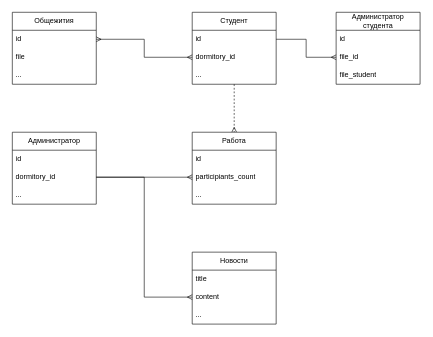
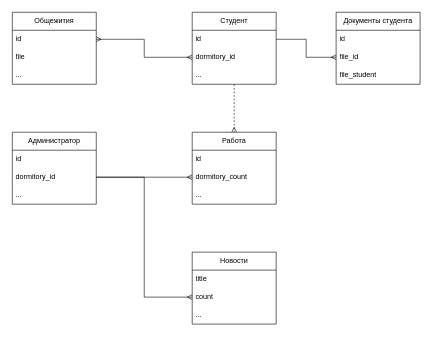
  <mxCell id="0" />
  <mxCell id="1" parent="0" />
  <mxCell id="2" style="edgeStyle=orthogonalEdgeStyle;rounded=0;orthogonalLoop=1;jettySize=auto;html=1;entryX=0.5;entryY=0;entryDx=0;entryDy=0;endArrow=ERmany;endFill=0;dashed=1;" edge="1" parent="1" source="3" target="15"><mxGeometry relative="1" as="geometry" /></mxCell>
  <mxCell id="3" value="Студент" style="swimlane;fontStyle=0;childLayout=stackLayout;horizontal=1;startSize=30;horizontalStack=0;resizeParent=1;resizeParentMax=0;resizeLast=0;collapsible=1;marginBottom=0;whiteSpace=wrap;html=1;" vertex="1" parent="1"><mxGeometry x="320" y="20" width="140" height="120" as="geometry" /></mxCell>
  <mxCell id="4" value="id" style="text;strokeColor=none;fillColor=none;align=left;verticalAlign=middle;spacingLeft=4;spacingRight=4;overflow=hidden;points=[[0,0.5],[1,0.5]];portConstraint=eastwest;rotatable=0;whiteSpace=wrap;html=1;" vertex="1" parent="3"><mxGeometry y="30" width="140" height="30" as="geometry" /></mxCell>
  <mxCell id="5" value="dormitory_id" style="text;strokeColor=none;fillColor=none;align=left;verticalAlign=middle;spacingLeft=4;spacingRight=4;overflow=hidden;points=[[0,0.5],[1,0.5]];portConstraint=eastwest;rotatable=0;whiteSpace=wrap;html=1;" vertex="1" parent="3"><mxGeometry y="60" width="140" height="30" as="geometry" /></mxCell>
  <mxCell id="6" value="..." style="text;strokeColor=none;fillColor=none;align=left;verticalAlign=middle;spacingLeft=4;spacingRight=4;overflow=hidden;points=[[0,0.5],[1,0.5]];portConstraint=eastwest;rotatable=0;whiteSpace=wrap;html=1;" vertex="1" parent="3"><mxGeometry y="90" width="140" height="30" as="geometry" /></mxCell>
  <mxCell id="7" value="Общежития" style="swimlane;fontStyle=0;childLayout=stackLayout;horizontal=1;startSize=30;horizontalStack=0;resizeParent=1;resizeParentMax=0;resizeLast=0;collapsible=1;marginBottom=0;whiteSpace=wrap;html=1;" vertex="1" parent="1"><mxGeometry x="20" y="20" width="140" height="120" as="geometry" /></mxCell>
  <mxCell id="8" value="id" style="text;strokeColor=none;fillColor=none;align=left;verticalAlign=middle;spacingLeft=4;spacingRight=4;overflow=hidden;points=[[0,0.5],[1,0.5]];portConstraint=eastwest;rotatable=0;whiteSpace=wrap;html=1;" vertex="1" parent="7"><mxGeometry y="30" width="140" height="30" as="geometry" /></mxCell>
  <mxCell id="9" value="file" style="text;strokeColor=none;fillColor=none;align=left;verticalAlign=middle;spacingLeft=4;spacingRight=4;overflow=hidden;points=[[0,0.5],[1,0.5]];portConstraint=eastwest;rotatable=0;whiteSpace=wrap;html=1;" vertex="1" parent="7"><mxGeometry y="60" width="140" height="30" as="geometry" /></mxCell>
  <mxCell id="10" value="..." style="text;strokeColor=none;fillColor=none;align=left;verticalAlign=middle;spacingLeft=4;spacingRight=4;overflow=hidden;points=[[0,0.5],[1,0.5]];portConstraint=eastwest;rotatable=0;whiteSpace=wrap;html=1;" vertex="1" parent="7"><mxGeometry y="90" width="140" height="30" as="geometry" /></mxCell>
  <mxCell id="11" value="Новости" style="swimlane;fontStyle=0;childLayout=stackLayout;horizontal=1;startSize=30;horizontalStack=0;resizeParent=1;resizeParentMax=0;resizeLast=0;collapsible=1;marginBottom=0;whiteSpace=wrap;html=1;" vertex="1" parent="1"><mxGeometry x="320" y="420" width="140" height="120" as="geometry" /></mxCell>
  <mxCell id="12" value="title" style="text;strokeColor=none;fillColor=none;align=left;verticalAlign=middle;spacingLeft=4;spacingRight=4;overflow=hidden;points=[[0,0.5],[1,0.5]];portConstraint=eastwest;rotatable=0;whiteSpace=wrap;html=1;" vertex="1" parent="11"><mxGeometry y="30" width="140" height="30" as="geometry" /></mxCell>
- <mxCell id="13" value="content" style="text;strokeColor=none;fillColor=none;align=left;verticalAlign=middle;spacingLeft=4;spacingRight=4;overflow=hidden;points=[[0,0.5],[1,0.5]];portConstraint=eastwest;rotatable=0;whiteSpace=wrap;html=1;" vertex="1" parent="11"><mxGeometry y="60" width="140" height="30" as="geometry" /></mxCell>
+ <mxCell id="13" value="count" style="text;strokeColor=none;fillColor=none;align=left;verticalAlign=middle;spacingLeft=4;spacingRight=4;overflow=hidden;points=[[0,0.5],[1,0.5]];portConstraint=eastwest;rotatable=0;whiteSpace=wrap;html=1;" vertex="1" parent="11"><mxGeometry y="60" width="140" height="30" as="geometry" /></mxCell>
  <mxCell id="14" value="...&lt;br&gt;" style="text;strokeColor=none;fillColor=none;align=left;verticalAlign=middle;spacingLeft=4;spacingRight=4;overflow=hidden;points=[[0,0.5],[1,0.5]];portConstraint=eastwest;rotatable=0;whiteSpace=wrap;html=1;" vertex="1" parent="11"><mxGeometry y="90" width="140" height="30" as="geometry" /></mxCell>
  <mxCell id="15" value="Работа" style="swimlane;fontStyle=0;childLayout=stackLayout;horizontal=1;startSize=30;horizontalStack=0;resizeParent=1;resizeParentMax=0;resizeLast=0;collapsible=1;marginBottom=0;whiteSpace=wrap;html=1;" vertex="1" parent="1"><mxGeometry x="320" y="220" width="140" height="120" as="geometry" /></mxCell>
  <mxCell id="16" value="id" style="text;strokeColor=none;fillColor=none;align=left;verticalAlign=middle;spacingLeft=4;spacingRight=4;overflow=hidden;points=[[0,0.5],[1,0.5]];portConstraint=eastwest;rotatable=0;whiteSpace=wrap;html=1;" vertex="1" parent="15"><mxGeometry y="30" width="140" height="30" as="geometry" /></mxCell>
- <mxCell id="17" value="participiants_count" style="text;strokeColor=none;fillColor=none;align=left;verticalAlign=middle;spacingLeft=4;spacingRight=4;overflow=hidden;points=[[0,0.5],[1,0.5]];portConstraint=eastwest;rotatable=0;whiteSpace=wrap;html=1;" vertex="1" parent="15"><mxGeometry y="60" width="140" height="30" as="geometry" /></mxCell>
+ <mxCell id="17" value="dormitory_count" style="text;strokeColor=none;fillColor=none;align=left;verticalAlign=middle;spacingLeft=4;spacingRight=4;overflow=hidden;points=[[0,0.5],[1,0.5]];portConstraint=eastwest;rotatable=0;whiteSpace=wrap;html=1;" vertex="1" parent="15"><mxGeometry y="60" width="140" height="30" as="geometry" /></mxCell>
  <mxCell id="18" value="..." style="text;strokeColor=none;fillColor=none;align=left;verticalAlign=middle;spacingLeft=4;spacingRight=4;overflow=hidden;points=[[0,0.5],[1,0.5]];portConstraint=eastwest;rotatable=0;whiteSpace=wrap;html=1;" vertex="1" parent="15"><mxGeometry y="90" width="140" height="30" as="geometry" /></mxCell>
- <mxCell id="19" value="Администратор студента" style="swimlane;fontStyle=0;childLayout=stackLayout;horizontal=1;startSize=30;horizontalStack=0;resizeParent=1;resizeParentMax=0;resizeLast=0;collapsible=1;marginBottom=0;whiteSpace=wrap;html=1;" vertex="1" parent="1"><mxGeometry x="560" y="20" width="140" height="120" as="geometry" /></mxCell>
+ <mxCell id="19" value="Документы студента" style="swimlane;fontStyle=0;childLayout=stackLayout;horizontal=1;startSize=30;horizontalStack=0;resizeParent=1;resizeParentMax=0;resizeLast=0;collapsible=1;marginBottom=0;whiteSpace=wrap;html=1;" vertex="1" parent="1"><mxGeometry x="560" y="20" width="140" height="120" as="geometry" /></mxCell>
  <mxCell id="20" value="id" style="text;strokeColor=none;fillColor=none;align=left;verticalAlign=middle;spacingLeft=4;spacingRight=4;overflow=hidden;points=[[0,0.5],[1,0.5]];portConstraint=eastwest;rotatable=0;whiteSpace=wrap;html=1;" vertex="1" parent="19"><mxGeometry y="30" width="140" height="30" as="geometry" /></mxCell>
  <mxCell id="21" value="file_id" style="text;strokeColor=none;fillColor=none;align=left;verticalAlign=middle;spacingLeft=4;spacingRight=4;overflow=hidden;points=[[0,0.5],[1,0.5]];portConstraint=eastwest;rotatable=0;whiteSpace=wrap;html=1;" vertex="1" parent="19"><mxGeometry y="60" width="140" height="30" as="geometry" /></mxCell>
  <mxCell id="22" value="file_student" style="text;strokeColor=none;fillColor=none;align=left;verticalAlign=middle;spacingLeft=4;spacingRight=4;overflow=hidden;points=[[0,0.5],[1,0.5]];portConstraint=eastwest;rotatable=0;whiteSpace=wrap;html=1;" vertex="1" parent="19"><mxGeometry y="90" width="140" height="30" as="geometry" /></mxCell>
  <mxCell id="23" style="edgeStyle=orthogonalEdgeStyle;rounded=0;orthogonalLoop=1;jettySize=auto;html=1;endArrow=ERmany;endFill=0;strokeWidth=1;entryX=1;entryY=0.5;entryDx=0;entryDy=0;startArrow=ERmany;startFill=0;" edge="1" parent="1" source="5" target="8"><mxGeometry relative="1" as="geometry"><mxPoint x="160" y="95" as="targetPoint" /></mxGeometry></mxCell>
  <mxCell id="24" style="edgeStyle=orthogonalEdgeStyle;rounded=0;orthogonalLoop=1;jettySize=auto;html=1;entryX=0;entryY=0.5;entryDx=0;entryDy=0;endArrow=ERmany;endFill=0;exitX=1;exitY=0.5;exitDx=0;exitDy=0;" edge="1" parent="1" source="4" target="21"><mxGeometry relative="1" as="geometry" /></mxCell>
  <mxCell id="25" value="Администратор" style="swimlane;fontStyle=0;childLayout=stackLayout;horizontal=1;startSize=30;horizontalStack=0;resizeParent=1;resizeParentMax=0;resizeLast=0;collapsible=1;marginBottom=0;whiteSpace=wrap;html=1;" vertex="1" parent="1"><mxGeometry x="20" y="220" width="140" height="120" as="geometry" /></mxCell>
  <mxCell id="26" value="id" style="text;strokeColor=none;fillColor=none;align=left;verticalAlign=middle;spacingLeft=4;spacingRight=4;overflow=hidden;points=[[0,0.5],[1,0.5]];portConstraint=eastwest;rotatable=0;whiteSpace=wrap;html=1;" vertex="1" parent="25"><mxGeometry y="30" width="140" height="30" as="geometry" /></mxCell>
  <mxCell id="27" value="dormitory_id" style="text;strokeColor=none;fillColor=none;align=left;verticalAlign=middle;spacingLeft=4;spacingRight=4;overflow=hidden;points=[[0,0.5],[1,0.5]];portConstraint=eastwest;rotatable=0;whiteSpace=wrap;html=1;" vertex="1" parent="25"><mxGeometry y="60" width="140" height="30" as="geometry" /></mxCell>
  <mxCell id="28" value="..." style="text;strokeColor=none;fillColor=none;align=left;verticalAlign=middle;spacingLeft=4;spacingRight=4;overflow=hidden;points=[[0,0.5],[1,0.5]];portConstraint=eastwest;rotatable=0;whiteSpace=wrap;html=1;" vertex="1" parent="25"><mxGeometry y="90" width="140" height="30" as="geometry" /></mxCell>
  <mxCell id="29" style="edgeStyle=orthogonalEdgeStyle;rounded=0;orthogonalLoop=1;jettySize=auto;html=1;entryX=0;entryY=0.5;entryDx=0;entryDy=0;endArrow=ERmany;endFill=0;" edge="1" parent="1" source="27" target="17"><mxGeometry relative="1" as="geometry" /></mxCell>
  <mxCell id="30" style="edgeStyle=orthogonalEdgeStyle;rounded=0;orthogonalLoop=1;jettySize=auto;html=1;entryX=0;entryY=0.5;entryDx=0;entryDy=0;endArrow=ERmany;endFill=0;" edge="1" parent="1" source="27" target="13"><mxGeometry relative="1" as="geometry" /></mxCell>
